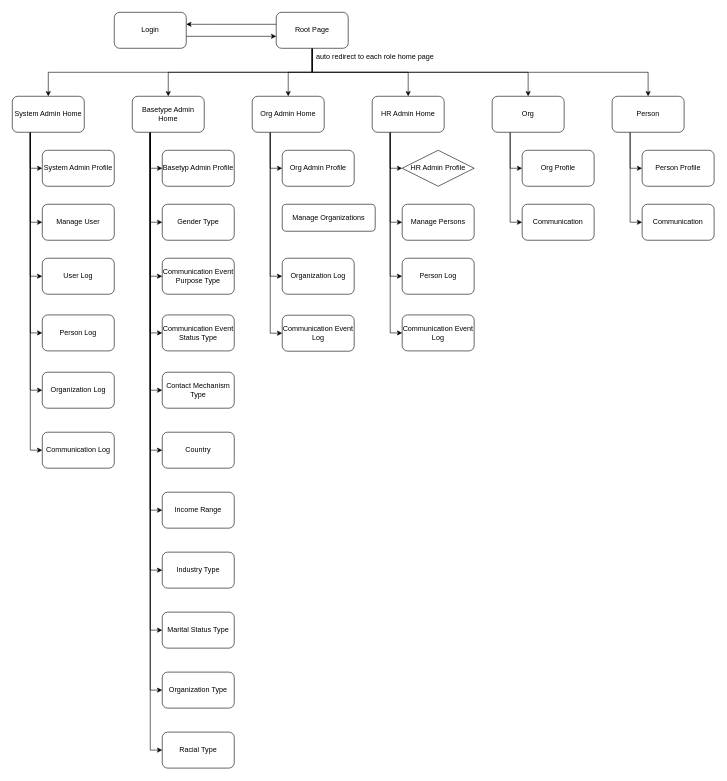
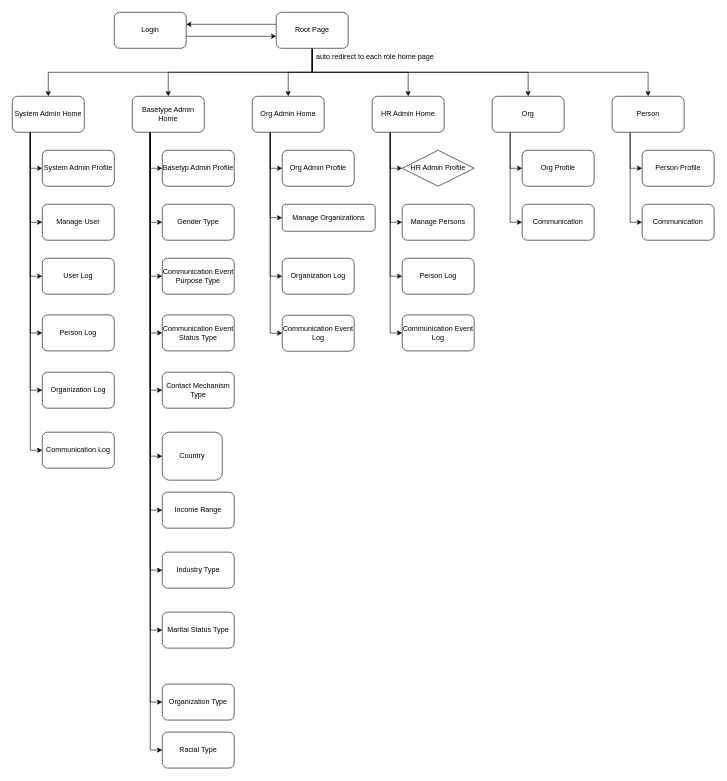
  <mxCell id="0" />
  <mxCell id="1" parent="0" />
  <mxCell id="2" style="edgeStyle=orthogonalEdgeStyle;rounded=0;orthogonalLoop=1;jettySize=auto;html=1;shadow=0;" parent="1" source="9" target="11" edge="1"><mxGeometry relative="1" as="geometry"><Array as="points"><mxPoint x="350" y="40" /><mxPoint x="350" y="40" /></Array></mxGeometry></mxCell>
  <mxCell id="3" style="edgeStyle=orthogonalEdgeStyle;rounded=0;orthogonalLoop=1;jettySize=auto;html=1;exitX=0.5;exitY=1;exitDx=0;exitDy=0;entryX=0.5;entryY=0;entryDx=0;entryDy=0;shadow=0;" parent="1" source="9" target="35" edge="1"><mxGeometry relative="1" as="geometry" /></mxCell>
  <mxCell id="4" style="edgeStyle=orthogonalEdgeStyle;rounded=0;orthogonalLoop=1;jettySize=auto;html=1;exitX=0.5;exitY=1;exitDx=0;exitDy=0;entryX=0.5;entryY=0;entryDx=0;entryDy=0;shadow=0;" parent="1" source="9" target="28" edge="1"><mxGeometry relative="1" as="geometry" /></mxCell>
  <mxCell id="5" style="edgeStyle=orthogonalEdgeStyle;rounded=0;orthogonalLoop=1;jettySize=auto;html=1;exitX=0.5;exitY=1;exitDx=0;exitDy=0;entryX=0.5;entryY=0;entryDx=0;entryDy=0;shadow=0;" parent="1" source="9" target="16" edge="1"><mxGeometry relative="1" as="geometry" /></mxCell>
  <mxCell id="6" style="edgeStyle=orthogonalEdgeStyle;rounded=0;orthogonalLoop=1;jettySize=auto;html=1;exitX=0.5;exitY=1;exitDx=0;exitDy=0;entryX=0.5;entryY=0;entryDx=0;entryDy=0;shadow=0;" parent="1" source="9" target="40" edge="1"><mxGeometry relative="1" as="geometry" /></mxCell>
  <mxCell id="7" style="edgeStyle=orthogonalEdgeStyle;rounded=0;orthogonalLoop=1;jettySize=auto;html=1;exitX=0.5;exitY=1;exitDx=0;exitDy=0;entryX=0.5;entryY=0;entryDx=0;entryDy=0;shadow=0;" parent="1" source="9" target="43" edge="1"><mxGeometry relative="1" as="geometry" /></mxCell>
  <mxCell id="8" style="edgeStyle=orthogonalEdgeStyle;rounded=0;orthogonalLoop=1;jettySize=auto;html=1;exitX=0.5;exitY=1;exitDx=0;exitDy=0;entryX=0.5;entryY=0;entryDx=0;entryDy=0;shadow=0;" parent="1" source="9" target="46" edge="1"><mxGeometry relative="1" as="geometry" /></mxCell>
  <mxCell id="9" value="Root Page" style="rounded=1;whiteSpace=wrap;html=1;shadow=0;" parent="1" vertex="1"><mxGeometry x="460" y="20" width="120" height="60" as="geometry" /></mxCell>
  <mxCell id="10" style="edgeStyle=orthogonalEdgeStyle;rounded=0;orthogonalLoop=1;jettySize=auto;html=1;shadow=0;" parent="1" source="11" target="9" edge="1"><mxGeometry relative="1" as="geometry"><Array as="points"><mxPoint x="360" y="60" /><mxPoint x="360" y="60" /></Array></mxGeometry></mxCell>
  <mxCell id="11" value="Login" style="rounded=1;whiteSpace=wrap;html=1;shadow=0;" parent="1" vertex="1"><mxGeometry x="190" y="20" width="120" height="60" as="geometry" /></mxCell>
  <mxCell id="12" style="edgeStyle=orthogonalEdgeStyle;rounded=0;orthogonalLoop=1;jettySize=auto;html=1;exitX=0.25;exitY=1;exitDx=0;exitDy=0;entryX=0;entryY=0.5;entryDx=0;entryDy=0;shadow=0;" parent="1" source="16" target="50" edge="1"><mxGeometry relative="1" as="geometry" /></mxCell>
+ <mxCell id="13" style="edgeStyle=orthogonalEdgeStyle;rounded=0;orthogonalLoop=1;jettySize=auto;html=1;exitX=0.25;exitY=1;exitDx=0;exitDy=0;entryX=0;entryY=0.5;entryDx=0;entryDy=0;shadow=0;" parent="1" source="16" target="56" edge="1"><mxGeometry relative="1" as="geometry" /></mxCell>
  <mxCell id="14" style="edgeStyle=orthogonalEdgeStyle;rounded=0;orthogonalLoop=1;jettySize=auto;html=1;exitX=0.25;exitY=1;exitDx=0;exitDy=0;entryX=0;entryY=0.5;entryDx=0;entryDy=0;shadow=0;" parent="1" source="16" target="73" edge="1"><mxGeometry relative="1" as="geometry" /></mxCell>
  <mxCell id="15" style="edgeStyle=orthogonalEdgeStyle;rounded=0;orthogonalLoop=1;jettySize=auto;html=1;exitX=0.25;exitY=1;exitDx=0;exitDy=0;entryX=0;entryY=0.5;entryDx=0;entryDy=0;shadow=0;" parent="1" source="16" target="74" edge="1"><mxGeometry relative="1" as="geometry" /></mxCell>
  <mxCell id="16" value="Org Admin Home" style="rounded=1;whiteSpace=wrap;html=1;shadow=0;" parent="1" vertex="1"><mxGeometry x="420" y="160" width="120" height="60" as="geometry" /></mxCell>
  <mxCell id="17" style="edgeStyle=orthogonalEdgeStyle;rounded=0;orthogonalLoop=1;jettySize=auto;html=1;exitX=0.25;exitY=1;exitDx=0;exitDy=0;entryX=0;entryY=0.5;entryDx=0;entryDy=0;shadow=0;" parent="1" source="28" target="49" edge="1"><mxGeometry relative="1" as="geometry" /></mxCell>
  <mxCell id="18" style="edgeStyle=orthogonalEdgeStyle;rounded=0;orthogonalLoop=1;jettySize=auto;html=1;exitX=0.25;exitY=1;exitDx=0;exitDy=0;entryX=0;entryY=0.5;entryDx=0;entryDy=0;shadow=0;" parent="1" source="28" target="55" edge="1"><mxGeometry relative="1" as="geometry" /></mxCell>
  <mxCell id="19" style="edgeStyle=orthogonalEdgeStyle;rounded=0;orthogonalLoop=1;jettySize=auto;html=1;exitX=0.25;exitY=1;exitDx=0;exitDy=0;entryX=0;entryY=0.5;entryDx=0;entryDy=0;shadow=0;" parent="1" source="28" target="64" edge="1"><mxGeometry relative="1" as="geometry" /></mxCell>
  <mxCell id="20" style="edgeStyle=orthogonalEdgeStyle;rounded=0;orthogonalLoop=1;jettySize=auto;html=1;exitX=0.25;exitY=1;exitDx=0;exitDy=0;entryX=0;entryY=0.5;entryDx=0;entryDy=0;shadow=0;" parent="1" source="28" target="65" edge="1"><mxGeometry relative="1" as="geometry" /></mxCell>
  <mxCell id="21" style="edgeStyle=orthogonalEdgeStyle;rounded=0;orthogonalLoop=1;jettySize=auto;html=1;exitX=0.25;exitY=1;exitDx=0;exitDy=0;entryX=0;entryY=0.5;entryDx=0;entryDy=0;shadow=0;" parent="1" source="28" target="66" edge="1"><mxGeometry relative="1" as="geometry" /></mxCell>
  <mxCell id="22" style="edgeStyle=orthogonalEdgeStyle;rounded=0;orthogonalLoop=1;jettySize=auto;html=1;exitX=0.25;exitY=1;exitDx=0;exitDy=0;entryX=0;entryY=0.5;entryDx=0;entryDy=0;shadow=0;" parent="1" source="28" target="67" edge="1"><mxGeometry relative="1" as="geometry" /></mxCell>
  <mxCell id="23" style="edgeStyle=orthogonalEdgeStyle;rounded=0;orthogonalLoop=1;jettySize=auto;html=1;exitX=0.25;exitY=1;exitDx=0;exitDy=0;entryX=0;entryY=0.5;entryDx=0;entryDy=0;shadow=0;" parent="1" source="28" target="68" edge="1"><mxGeometry relative="1" as="geometry" /></mxCell>
  <mxCell id="24" style="edgeStyle=orthogonalEdgeStyle;rounded=0;orthogonalLoop=1;jettySize=auto;html=1;exitX=0.25;exitY=1;exitDx=0;exitDy=0;entryX=0;entryY=0.5;entryDx=0;entryDy=0;shadow=0;" parent="1" source="28" target="69" edge="1"><mxGeometry relative="1" as="geometry" /></mxCell>
  <mxCell id="25" style="edgeStyle=orthogonalEdgeStyle;rounded=0;orthogonalLoop=1;jettySize=auto;html=1;exitX=0.25;exitY=1;exitDx=0;exitDy=0;entryX=0;entryY=0.5;entryDx=0;entryDy=0;shadow=0;" parent="1" source="28" target="70" edge="1"><mxGeometry relative="1" as="geometry" /></mxCell>
  <mxCell id="26" style="edgeStyle=orthogonalEdgeStyle;rounded=0;orthogonalLoop=1;jettySize=auto;html=1;exitX=0.25;exitY=1;exitDx=0;exitDy=0;entryX=0;entryY=0.5;entryDx=0;entryDy=0;shadow=0;" parent="1" source="28" target="71" edge="1"><mxGeometry relative="1" as="geometry" /></mxCell>
  <mxCell id="27" style="edgeStyle=orthogonalEdgeStyle;rounded=0;orthogonalLoop=1;jettySize=auto;html=1;exitX=0.25;exitY=1;exitDx=0;exitDy=0;entryX=0;entryY=0.5;entryDx=0;entryDy=0;shadow=0;" parent="1" source="28" target="72" edge="1"><mxGeometry relative="1" as="geometry" /></mxCell>
  <mxCell id="28" value="Basetype Admin Home" style="rounded=1;whiteSpace=wrap;html=1;shadow=0;" parent="1" vertex="1"><mxGeometry x="220" y="160" width="120" height="60" as="geometry" /></mxCell>
  <mxCell id="29" style="edgeStyle=orthogonalEdgeStyle;rounded=0;orthogonalLoop=1;jettySize=auto;html=1;exitX=0.25;exitY=1;exitDx=0;exitDy=0;entryX=0;entryY=0.5;entryDx=0;entryDy=0;shadow=0;" parent="1" source="35" target="47" edge="1"><mxGeometry relative="1" as="geometry" /></mxCell>
  <mxCell id="30" style="edgeStyle=orthogonalEdgeStyle;rounded=0;orthogonalLoop=1;jettySize=auto;html=1;exitX=0.25;exitY=1;exitDx=0;exitDy=0;entryX=0;entryY=0.5;entryDx=0;entryDy=0;shadow=0;" parent="1" source="35" target="54" edge="1"><mxGeometry relative="1" as="geometry" /></mxCell>
  <mxCell id="31" style="edgeStyle=orthogonalEdgeStyle;rounded=0;orthogonalLoop=1;jettySize=auto;html=1;exitX=0.25;exitY=1;exitDx=0;exitDy=0;entryX=0;entryY=0.5;entryDx=0;entryDy=0;shadow=0;" parent="1" source="35" target="60" edge="1"><mxGeometry relative="1" as="geometry" /></mxCell>
  <mxCell id="32" style="edgeStyle=orthogonalEdgeStyle;rounded=0;orthogonalLoop=1;jettySize=auto;html=1;exitX=0.25;exitY=1;exitDx=0;exitDy=0;entryX=0;entryY=0.5;entryDx=0;entryDy=0;shadow=0;" parent="1" source="35" target="61" edge="1"><mxGeometry relative="1" as="geometry" /></mxCell>
  <mxCell id="33" style="edgeStyle=orthogonalEdgeStyle;rounded=0;orthogonalLoop=1;jettySize=auto;html=1;exitX=0.25;exitY=1;exitDx=0;exitDy=0;entryX=0;entryY=0.5;entryDx=0;entryDy=0;shadow=0;" parent="1" source="35" target="62" edge="1"><mxGeometry relative="1" as="geometry" /></mxCell>
  <mxCell id="34" style="edgeStyle=orthogonalEdgeStyle;rounded=0;orthogonalLoop=1;jettySize=auto;html=1;exitX=0.25;exitY=1;exitDx=0;exitDy=0;entryX=0;entryY=0.5;entryDx=0;entryDy=0;shadow=0;" parent="1" source="35" target="63" edge="1"><mxGeometry relative="1" as="geometry" /></mxCell>
  <mxCell id="35" value="System Admin Home" style="rounded=1;whiteSpace=wrap;html=1;shadow=0;" parent="1" vertex="1"><mxGeometry x="20" y="160" width="120" height="60" as="geometry" /></mxCell>
  <mxCell id="36" style="edgeStyle=orthogonalEdgeStyle;rounded=0;orthogonalLoop=1;jettySize=auto;html=1;exitX=0.25;exitY=1;exitDx=0;exitDy=0;entryX=0;entryY=0.5;entryDx=0;entryDy=0;shadow=0;" parent="1" source="40" target="51" edge="1"><mxGeometry relative="1" as="geometry" /></mxCell>
  <mxCell id="37" style="edgeStyle=orthogonalEdgeStyle;rounded=0;orthogonalLoop=1;jettySize=auto;html=1;exitX=0.25;exitY=1;exitDx=0;exitDy=0;entryX=0;entryY=0.5;entryDx=0;entryDy=0;shadow=0;" parent="1" source="40" target="57" edge="1"><mxGeometry relative="1" as="geometry" /></mxCell>
  <mxCell id="38" style="edgeStyle=orthogonalEdgeStyle;rounded=0;orthogonalLoop=1;jettySize=auto;html=1;exitX=0.25;exitY=1;exitDx=0;exitDy=0;entryX=0;entryY=0.5;entryDx=0;entryDy=0;shadow=0;" parent="1" source="40" target="75" edge="1"><mxGeometry relative="1" as="geometry" /></mxCell>
  <mxCell id="39" style="edgeStyle=orthogonalEdgeStyle;rounded=0;orthogonalLoop=1;jettySize=auto;html=1;exitX=0.25;exitY=1;exitDx=0;exitDy=0;entryX=0;entryY=0.5;entryDx=0;entryDy=0;shadow=0;" parent="1" source="40" target="76" edge="1"><mxGeometry relative="1" as="geometry" /></mxCell>
  <mxCell id="40" value="HR Admin Home" style="rounded=1;whiteSpace=wrap;html=1;shadow=0;" parent="1" vertex="1"><mxGeometry x="620" y="160" width="120" height="60" as="geometry" /></mxCell>
  <mxCell id="41" style="edgeStyle=orthogonalEdgeStyle;rounded=0;orthogonalLoop=1;jettySize=auto;html=1;exitX=0.25;exitY=1;exitDx=0;exitDy=0;entryX=0;entryY=0.5;entryDx=0;entryDy=0;shadow=0;" parent="1" source="43" target="52" edge="1"><mxGeometry relative="1" as="geometry" /></mxCell>
  <mxCell id="42" style="edgeStyle=orthogonalEdgeStyle;rounded=0;orthogonalLoop=1;jettySize=auto;html=1;exitX=0.25;exitY=1;exitDx=0;exitDy=0;entryX=0;entryY=0.5;entryDx=0;entryDy=0;shadow=0;" parent="1" source="43" target="58" edge="1"><mxGeometry relative="1" as="geometry" /></mxCell>
  <mxCell id="43" value="Org" style="rounded=1;whiteSpace=wrap;html=1;shadow=0;" parent="1" vertex="1"><mxGeometry x="820" y="160" width="120" height="60" as="geometry" /></mxCell>
  <mxCell id="44" style="edgeStyle=orthogonalEdgeStyle;rounded=0;orthogonalLoop=1;jettySize=auto;html=1;exitX=0.25;exitY=1;exitDx=0;exitDy=0;entryX=0;entryY=0.5;entryDx=0;entryDy=0;shadow=0;" parent="1" source="46" target="53" edge="1"><mxGeometry relative="1" as="geometry" /></mxCell>
  <mxCell id="45" style="edgeStyle=orthogonalEdgeStyle;rounded=0;orthogonalLoop=1;jettySize=auto;html=1;exitX=0.25;exitY=1;exitDx=0;exitDy=0;entryX=0;entryY=0.5;entryDx=0;entryDy=0;shadow=0;" parent="1" source="46" target="59" edge="1"><mxGeometry relative="1" as="geometry" /></mxCell>
  <mxCell id="46" value="Person" style="rounded=1;whiteSpace=wrap;html=1;shadow=0;" parent="1" vertex="1"><mxGeometry x="1020" y="160" width="120" height="60" as="geometry" /></mxCell>
  <mxCell id="47" value="System Admin Profile" style="rounded=1;whiteSpace=wrap;html=1;shadow=0;" parent="1" vertex="1"><mxGeometry x="70" y="250" width="120" height="60" as="geometry" /></mxCell>
  <mxCell id="48" value="auto redirect to each role home page" style="text;html=1;align=center;verticalAlign=middle;whiteSpace=wrap;rounded=0;shadow=0;" parent="1" vertex="1"><mxGeometry x="520" y="80" width="210" height="30" as="geometry" /></mxCell>
  <mxCell id="49" value="Basetyp Admin Profile" style="rounded=1;whiteSpace=wrap;html=1;shadow=0;" parent="1" vertex="1"><mxGeometry x="270" y="250" width="120" height="60" as="geometry" /></mxCell>
  <mxCell id="50" value="Org Admin Profile" style="rounded=1;whiteSpace=wrap;html=1;shadow=0;" parent="1" vertex="1"><mxGeometry x="470" y="250" width="120" height="60" as="geometry" /></mxCell>
  <mxCell id="51" value="HR Admin Profile" style="rhombus;whiteSpace=wrap;html=1;shadow=0;" parent="1" vertex="1"><mxGeometry x="670" y="250" width="120" height="60" as="geometry" /></mxCell>
  <mxCell id="52" value="Org Profile" style="rounded=1;whiteSpace=wrap;html=1;shadow=0;" parent="1" vertex="1"><mxGeometry x="870" y="250" width="120" height="60" as="geometry" /></mxCell>
  <mxCell id="53" value="Person Profile" style="rounded=1;whiteSpace=wrap;html=1;shadow=0;" parent="1" vertex="1"><mxGeometry x="1070" y="250" width="120" height="60" as="geometry" /></mxCell>
  <mxCell id="54" value="Manage User" style="rounded=1;whiteSpace=wrap;html=1;shadow=0;" parent="1" vertex="1"><mxGeometry x="70" y="340" width="120" height="60" as="geometry" /></mxCell>
  <mxCell id="55" value="Gender Type" style="rounded=1;whiteSpace=wrap;html=1;shadow=0;" parent="1" vertex="1"><mxGeometry x="270" y="340" width="120" height="60" as="geometry" /></mxCell>
  <mxCell id="56" value="Manage Organizations" style="rounded=1;whiteSpace=wrap;html=1;shadow=0;" parent="1" vertex="1"><mxGeometry x="470" y="340" width="155" height="45" as="geometry" /></mxCell>
  <mxCell id="57" value="Manage Persons" style="rounded=1;whiteSpace=wrap;html=1;shadow=0;" parent="1" vertex="1"><mxGeometry x="670" y="340" width="120" height="60" as="geometry" /></mxCell>
  <mxCell id="58" value="Communication" style="rounded=1;whiteSpace=wrap;html=1;shadow=0;" parent="1" vertex="1"><mxGeometry x="870" y="340" width="120" height="60" as="geometry" /></mxCell>
  <mxCell id="59" value="Communication" style="rounded=1;whiteSpace=wrap;html=1;shadow=0;" parent="1" vertex="1"><mxGeometry x="1070" y="340" width="120" height="60" as="geometry" /></mxCell>
  <mxCell id="60" value="User Log" style="rounded=1;whiteSpace=wrap;html=1;shadow=0;" parent="1" vertex="1"><mxGeometry x="70" y="430" width="120" height="60" as="geometry" /></mxCell>
  <mxCell id="61" value="Person Log" style="rounded=1;whiteSpace=wrap;html=1;shadow=0;" parent="1" vertex="1"><mxGeometry x="70" y="524.5" width="120" height="60" as="geometry" /></mxCell>
  <mxCell id="62" value="Organization Log" style="rounded=1;whiteSpace=wrap;html=1;shadow=0;" parent="1" vertex="1"><mxGeometry x="70" y="620" width="120" height="60" as="geometry" /></mxCell>
  <mxCell id="63" value="Communication Log" style="rounded=1;whiteSpace=wrap;html=1;shadow=0;" parent="1" vertex="1"><mxGeometry x="70" y="720" width="120" height="60" as="geometry" /></mxCell>
  <mxCell id="64" value="Communication Event Purpose Type" style="rounded=1;whiteSpace=wrap;html=1;shadow=0;" parent="1" vertex="1"><mxGeometry x="270" y="430" width="120" height="60" as="geometry" /></mxCell>
  <mxCell id="65" value="Communication Event Status Type" style="rounded=1;whiteSpace=wrap;html=1;shadow=0;" parent="1" vertex="1"><mxGeometry x="270" y="524.5" width="120" height="60" as="geometry" /></mxCell>
  <mxCell id="66" value="Contact Mechanism Type" style="rounded=1;whiteSpace=wrap;html=1;shadow=0;" parent="1" vertex="1"><mxGeometry x="270" y="620" width="120" height="60" as="geometry" /></mxCell>
- <mxCell id="67" value="Country" style="rounded=1;whiteSpace=wrap;html=1;shadow=0;" parent="1" vertex="1"><mxGeometry x="270" y="720" width="120" height="60" as="geometry" /></mxCell>
+ <mxCell id="67" value="Country" style="rounded=1;whiteSpace=wrap;html=1;shadow=0;" parent="1" vertex="1"><mxGeometry x="270" y="720" width="100" height="80" as="geometry" /></mxCell>
  <mxCell id="68" value="Income Range" style="rounded=1;whiteSpace=wrap;html=1;shadow=0;" parent="1" vertex="1"><mxGeometry x="270" y="820" width="120" height="60" as="geometry" /></mxCell>
  <mxCell id="69" value="Industry Type" style="rounded=1;whiteSpace=wrap;html=1;shadow=0;" parent="1" vertex="1"><mxGeometry x="270" y="920" width="120" height="60" as="geometry" /></mxCell>
  <mxCell id="70" value="Marital Status Type" style="rounded=1;whiteSpace=wrap;html=1;shadow=0;" parent="1" vertex="1"><mxGeometry x="270" y="1020" width="120" height="60" as="geometry" /></mxCell>
- <mxCell id="71" value="Organization Type" style="rounded=1;whiteSpace=wrap;html=1;shadow=0;" parent="1" vertex="1"><mxGeometry x="270" y="1120" width="120" height="60" as="geometry" /></mxCell>
+ <mxCell id="71" value="Organization Type" style="rounded=1;whiteSpace=wrap;html=1;shadow=0;" parent="1" vertex="1"><mxGeometry x="270" y="1140" width="120" height="60" as="geometry" /></mxCell>
  <mxCell id="72" value="Racial Type" style="rounded=1;whiteSpace=wrap;html=1;shadow=0;" parent="1" vertex="1"><mxGeometry x="270" y="1220" width="120" height="60" as="geometry" /></mxCell>
  <mxCell id="73" value="Organization Log" style="rounded=1;whiteSpace=wrap;html=1;shadow=0;" parent="1" vertex="1"><mxGeometry x="470" y="430" width="120" height="60" as="geometry" /></mxCell>
  <mxCell id="74" value="Communication Event Log" style="rounded=1;whiteSpace=wrap;html=1;shadow=0;" parent="1" vertex="1"><mxGeometry x="470" y="525" width="120" height="60" as="geometry" /></mxCell>
  <mxCell id="75" value="Person Log" style="rounded=1;whiteSpace=wrap;html=1;shadow=0;" parent="1" vertex="1"><mxGeometry x="670" y="430" width="120" height="60" as="geometry" /></mxCell>
  <mxCell id="76" value="Communication Event Log" style="rounded=1;whiteSpace=wrap;html=1;shadow=0;" parent="1" vertex="1"><mxGeometry x="670" y="524.5" width="120" height="60" as="geometry" /></mxCell>
